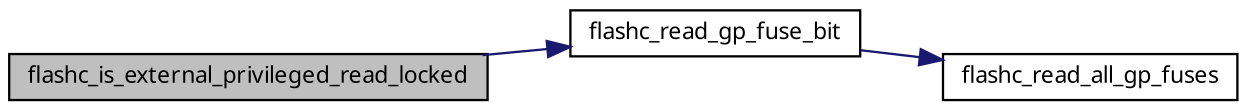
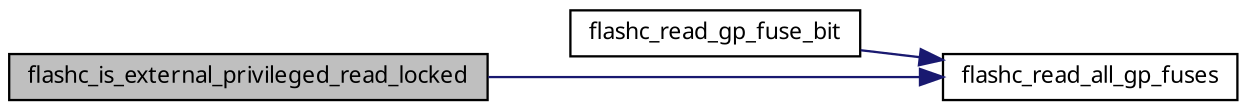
  digraph {
    fontname="Noto Sans"
    rankdir=LR
    node [color=black fillcolor=white fontname="Noto Sans" fontsize=10 shape=record style=filled]
    edge [color=midnightblue fontname="Noto Sans" fontsize=10 labelfontname=FreeSans labelfontsize=10 style=solid]
    n1 [fillcolor=grey75 fontcolor=black height=0.2 label=flashc_is_external_privileged_read_locked width=0.4]
    n2 [height=0.2 label=flashc_read_gp_fuse_bit width=0.4]
    n3 [height=0.2 label=flashc_read_all_gp_fuses width=0.4]
-   n1 -> n2
+   n1 -> n3
    n2 -> n3
  }
